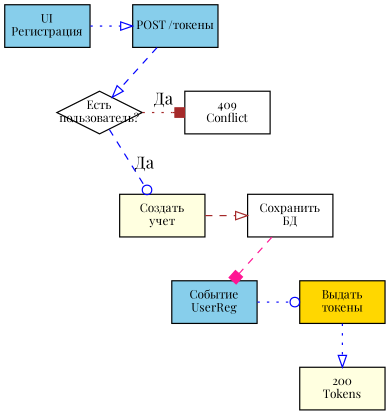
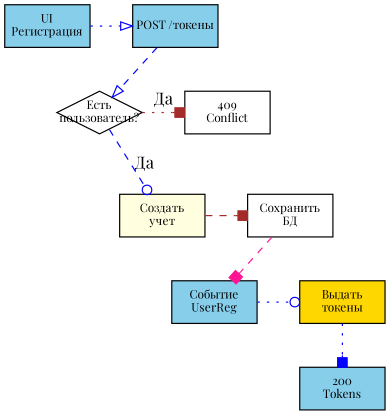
  digraph {
    fontname="Playfair Display"
    rankdir=TB
    node [fillcolor=skyblue fixedsize=true fontname="Playfair Display" fontsize=10 shape=rectangle style=filled]
    edge [color=blue fontname="Playfair Display" style=dotted]
    n1 [height=0.5 label="UI\nРегистрация" width=1]
    n2 [height=0.5 label="POST /токены" width=1]
    n3 [fillcolor=white height=0.5 label="Есть\nпользователь?" shape=diamond width=1]
    n4 [fillcolor=white height=0.5 label="409\nConflict" width=1]
    n5 [fillcolor=lightyellow height=0.5 label="Создать\nучет" width=1]
    n6 [fillcolor=white height=0.5 label="Сохранить\nБД" width=1]
    n7 [height=0.5 label="Событие\nUserReg" width=1]
    n8 [fillcolor=gold height=0.5 label="Выдать\nтокены" width=1]
-   n9 [fillcolor=lightyellow height=0.5 label="200\nTokens" width=1]
+   n9 [height=0.5 label="200\nTokens" width=1]
    subgraph sub_1 {
      rank=same
      n1
      n2
    }
    subgraph sub_2 {
      rank=same
      n3
      n4
    }
    subgraph sub_3 {
      rank=same
      n5
      n6
    }
    subgraph sub_4 {
      rank=same
      n7
      n8
    }
    subgraph sub_5 {
      rank=same
      n9
    }
    n1 -> n2 [arrowhead=onormal]
    n2 -> n3 [arrowhead=onormal style=dashed]
    n2 -> n4 [style=invis weight=1 color=""]
    n3 -> n4 [arrowhead=box color=brown label="Да"]
    n3 -> n5 [arrowhead=odot label="Да" style=dashed]
    n4 -> n5 [style=invis weight=1 color=""]
-   n5 -> n6 [arrowhead=onormal color=brown style=dashed]
+   n5 -> n6 [arrowhead=box color=brown style=dashed]
    n6 -> n7 [arrowhead=box color=deeppink style=dashed]
    n6 -> n8 [style=invis weight=1 color=""]
    n7 -> n8 [arrowhead=odot]
-   n8 -> n9 [arrowhead=onormal]
+   n8 -> n9 [arrowhead=box]
  }
